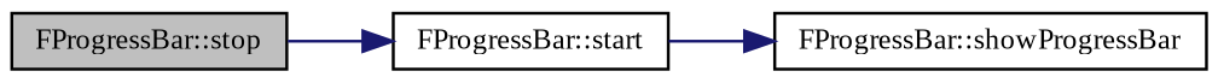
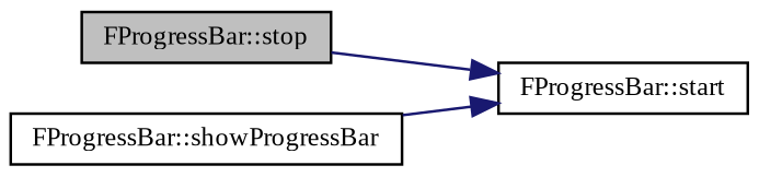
  digraph {
    fontname="Liberation Serif"
    rankdir=LR
    node [color=black fillcolor=white fontname="Liberation Serif" fontsize=10 shape=record style=filled]
    edge [color=midnightblue fontname="Liberation Serif" fontsize=10 labelfontname=Helvetica labelfontsize=10 style=solid]
    n1 [fillcolor=grey75 fontcolor=black height=0.2 label="FProgressBar::stop" width=0.4]
    n2 [height=0.2 label="FProgressBar::start" width=0.4]
    n3 [height=0.2 label="FProgressBar::showProgressBar" width=0.4]
    n1 -> n2
-   n2 -> n3
+   n3 -> n2
  }
